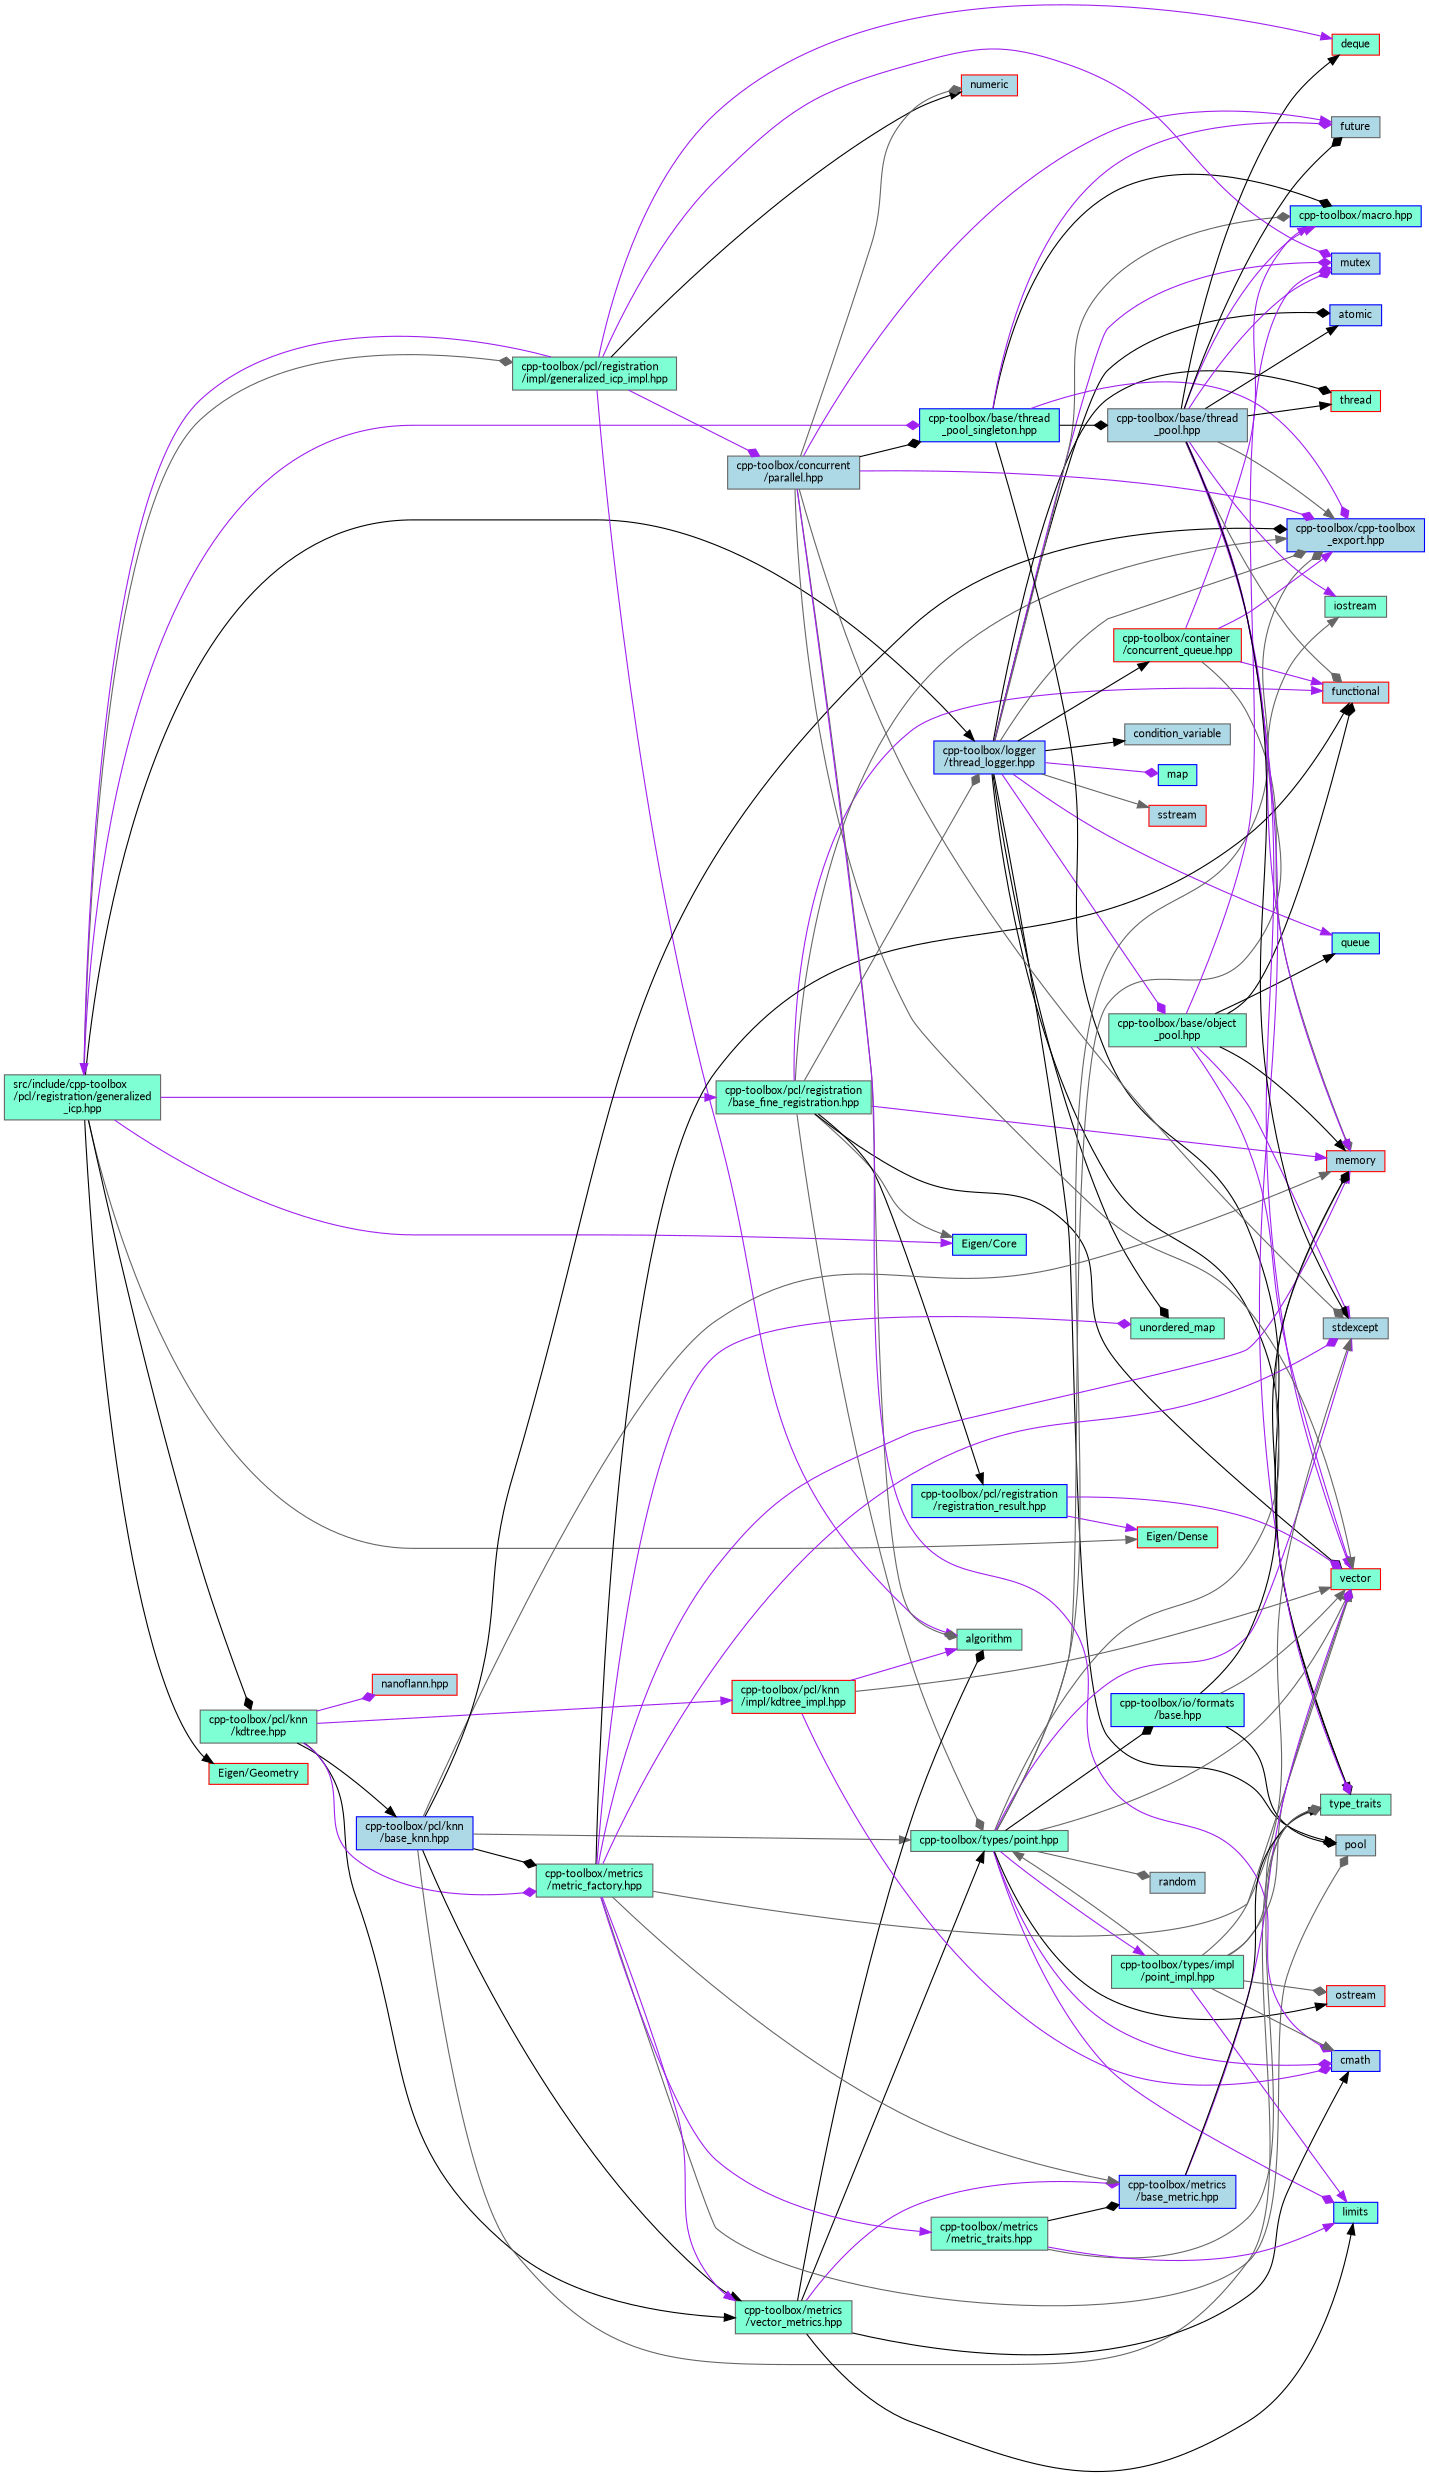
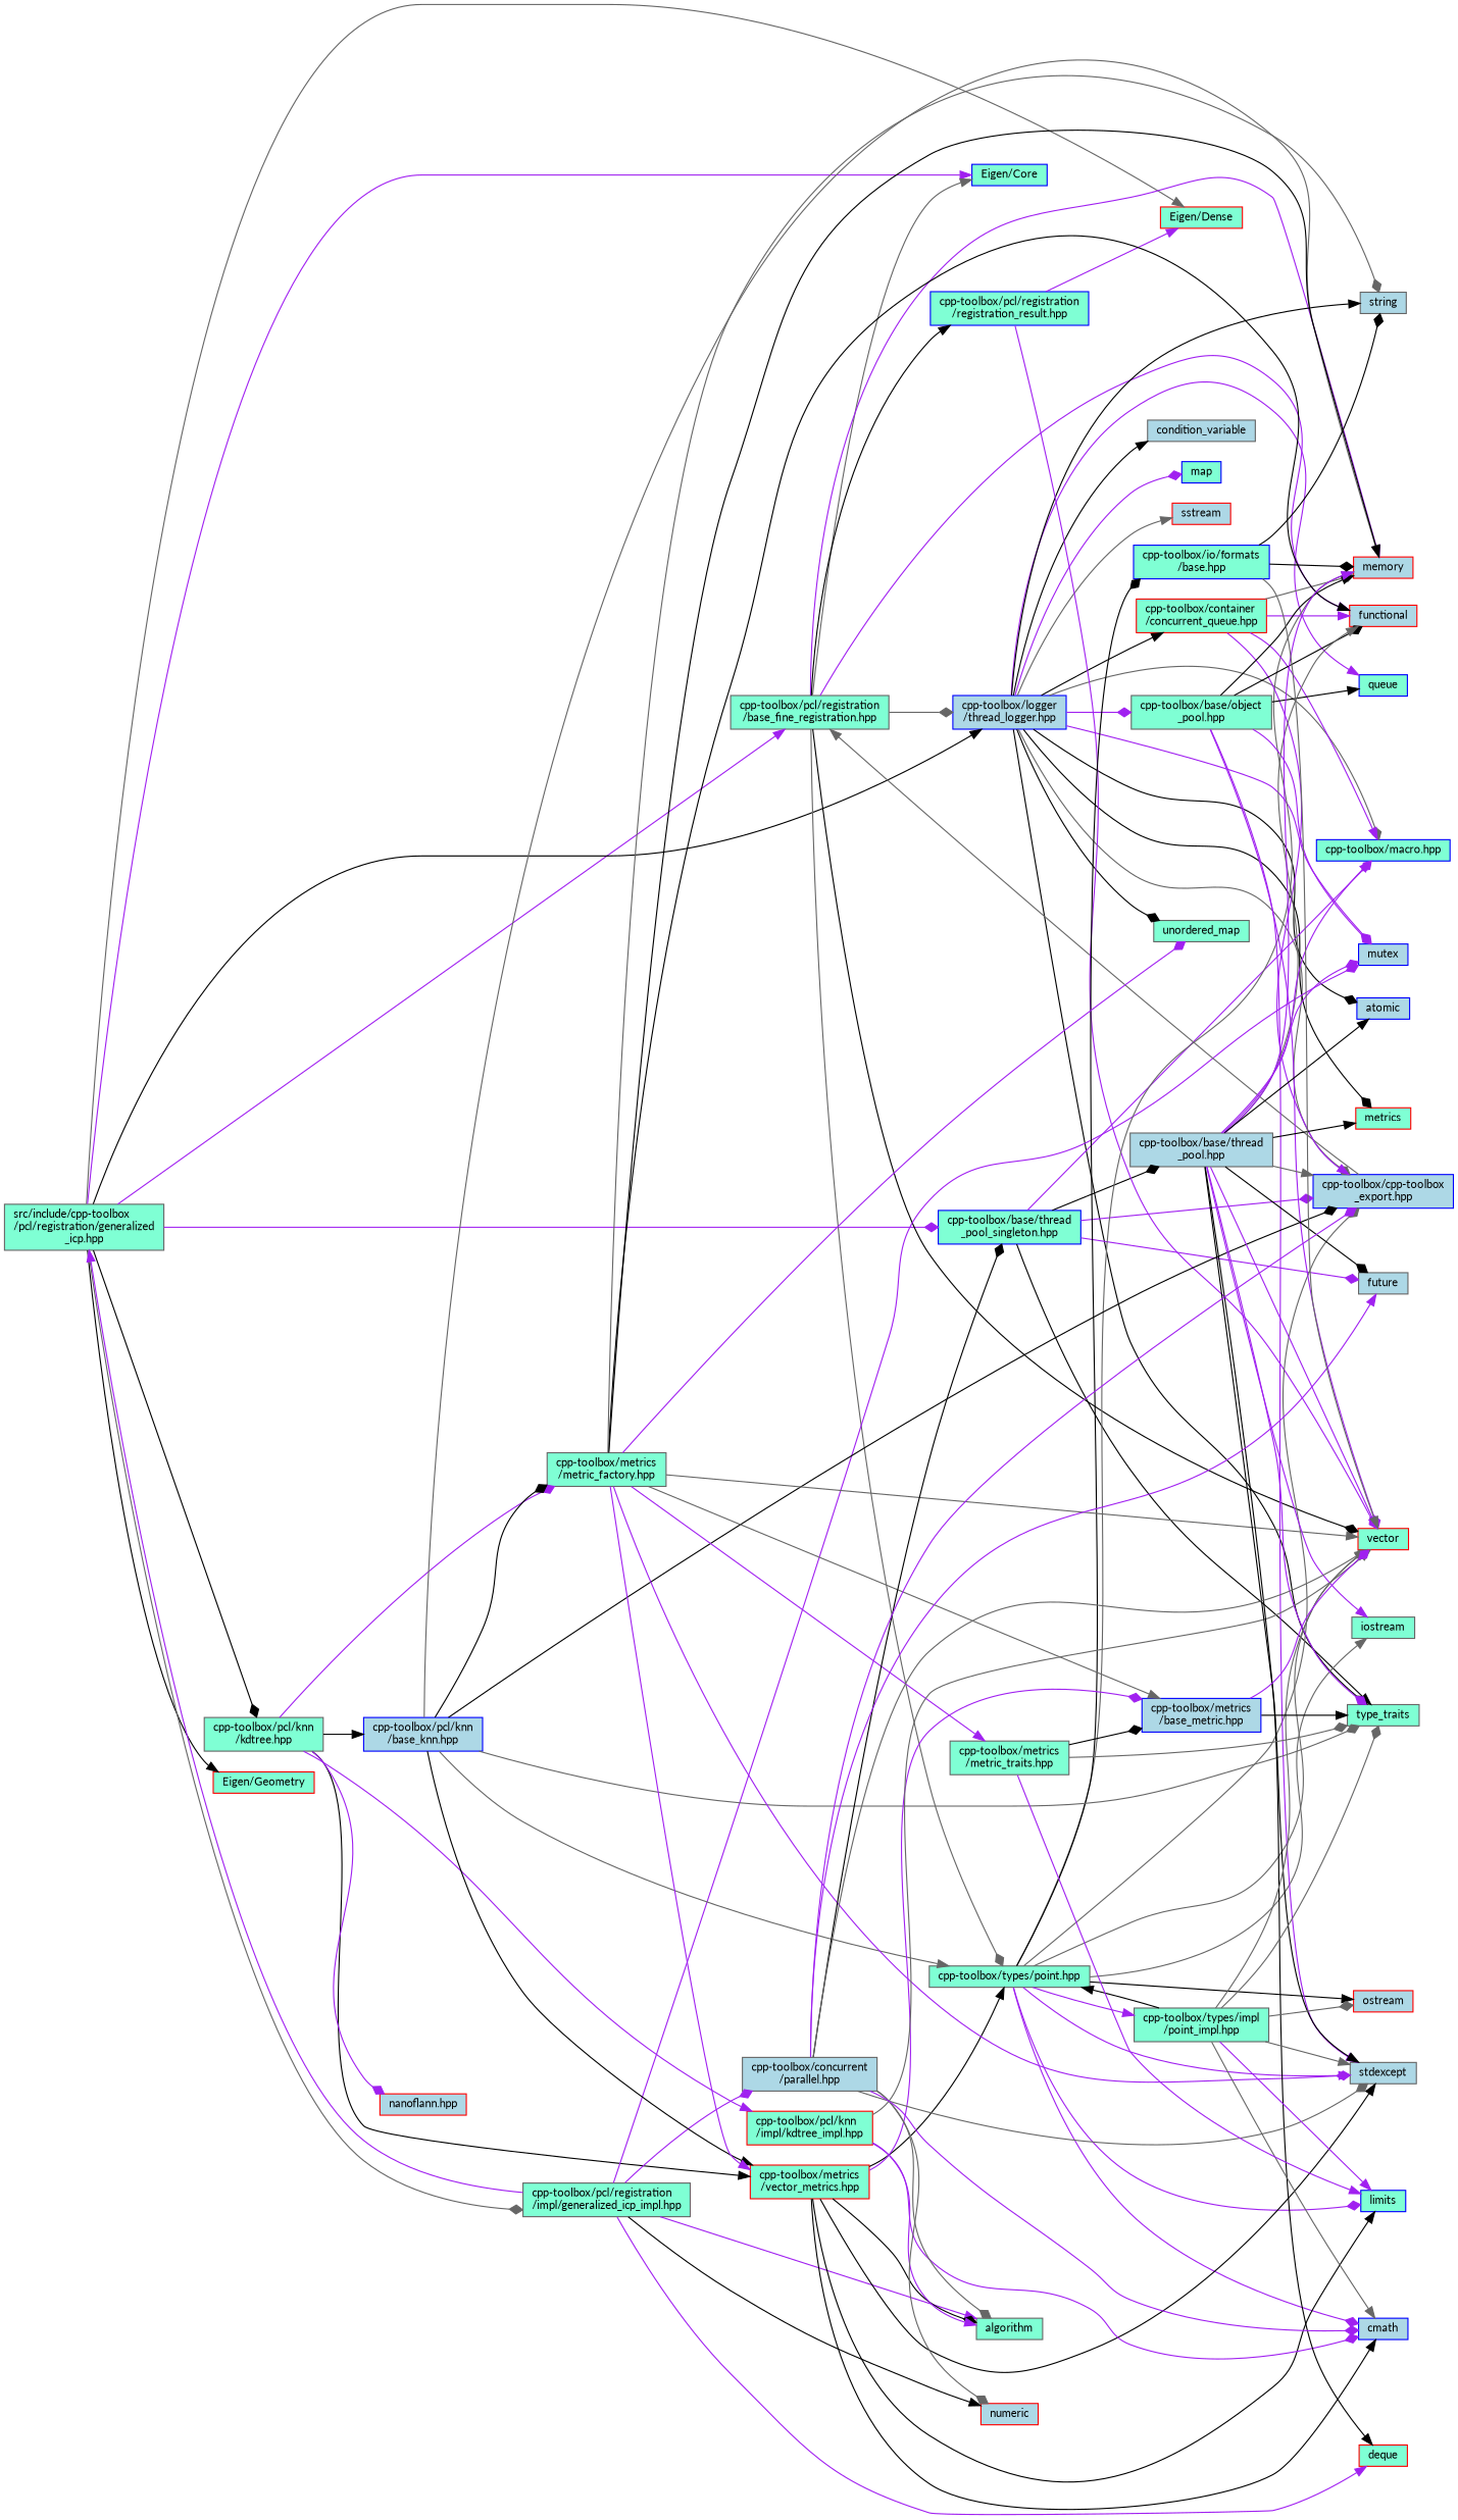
  digraph {
    fontname=Lato
    rankdir=LR
    node [color=gray40 fillcolor=aquamarine fontname=Lato fontsize=10 shape=box style=filled]
    edge [arrowhead=normal color=purple fontname=Lato fontsize=10 labelfontname=Helvetica labelfontsize=10 style=solid]
    n1 [fontcolor=black height=0.2 label="src/include/cpp-toolbox\l/pcl/registration/generalized\l_icp.hpp" width=0.4]
    n2 [height=0.2 label="cpp-toolbox/pcl/registration\l/base_fine_registration.hpp" width=0.4]
    n3 [color=blue fillcolor=lightblue height=0.2 label="cpp-toolbox/logger\l/thread_logger.hpp" width=0.4]
    n4 [color=red height=0.2 label="Eigen/Dense" width=0.4]
    n5 [color=blue height=0.2 label="Eigen/Core" width=0.4]
    n6 [height=0.2 label="cpp-toolbox/pcl/knn\l/kdtree.hpp" width=0.4]
    n7 [color=blue height=0.2 label="cpp-toolbox/base/thread\l_pool_singleton.hpp" width=0.4]
    n8 [color=red height=0.2 label="Eigen/Geometry" width=0.4]
    n9 [height=0.2 label="cpp-toolbox/pcl/registration\l/impl/generalized_icp_impl.hpp" width=0.4]
    n10 [color=red fillcolor=lightblue height=0.2 label=functional width=0.4]
    n11 [color=red fillcolor=lightblue height=0.2 label=memory width=0.4]
    n12 [color=red height=0.2 label=vector width=0.4]
    n13 [color=blue fillcolor=lightblue height=0.2 label="cpp-toolbox/cpp-toolbox\l_export.hpp" width=0.4]
    n14 [color=blue height=0.2 label="cpp-toolbox/pcl/registration\l/registration_result.hpp" width=0.4]
    n15 [height=0.2 label="cpp-toolbox/types/point.hpp" width=0.4]
    n16 [color=blue fillcolor=lightblue height=0.2 label=atomic width=0.4]
    n17 [fillcolor=lightblue height=0.2 label=condition_variable width=0.4]
    n18 [color=blue height=0.2 label=map width=0.4]
    n19 [color=blue fillcolor=lightblue height=0.2 label=mutex width=0.4]
    n20 [color=blue height=0.2 label=queue width=0.4]
    n21 [color=red fillcolor=lightblue height=0.2 label=sstream width=0.4]
-   n22 [fillcolor=lightblue height=0.2 label=pool width=0.4]
-   n23 [color=red height=0.2 label=thread width=0.4]
+   n22 [fillcolor=lightblue height=0.2 label=string width=0.4]
+   n23 [color=red height=0.2 label=metrics width=0.4]
    n24 [height=0.2 label=type_traits width=0.4]
    n25 [height=0.2 label=unordered_map width=0.4]
    n26 [color=blue height=0.2 label="cpp-toolbox/macro.hpp" width=0.4]
    n27 [color=red height=0.2 label="cpp-toolbox/container\l/concurrent_queue.hpp" width=0.4]
    n28 [height=0.2 label="cpp-toolbox/base/object\l_pool.hpp" width=0.4]
    n29 [color=blue fillcolor=lightblue height=0.2 label="cpp-toolbox/pcl/knn\l/base_knn.hpp" width=0.4]
-   n30 [height=0.2 label="cpp-toolbox/metrics\l/vector_metrics.hpp" width=0.4]
+   n30 [color=red height=0.2 label="cpp-toolbox/metrics\l/vector_metrics.hpp" width=0.4]
    n31 [height=0.2 label="cpp-toolbox/metrics\l/metric_factory.hpp" width=0.4]
    n32 [color=red fillcolor=lightblue height=0.2 label="nanoflann.hpp" width=0.4]
    n33 [color=red height=0.2 label="cpp-toolbox/pcl/knn\l/impl/kdtree_impl.hpp" width=0.4]
    n34 [fillcolor=lightblue height=0.2 label=future width=0.4]
    n35 [fillcolor=lightblue height=0.2 label="cpp-toolbox/base/thread\l_pool.hpp" width=0.4]
    n36 [height=0.2 label=algorithm width=0.4]
    n37 [color=red height=0.2 label=deque width=0.4]
    n38 [fillcolor=lightblue height=0.2 label="cpp-toolbox/concurrent\l/parallel.hpp" width=0.4]
    n39 [color=red fillcolor=lightblue height=0.2 label=numeric width=0.4]
    n40 [fillcolor=lightblue height=0.2 label=stdexcept width=0.4]
    n41 [color=blue fillcolor=lightblue height=0.2 label=cmath width=0.4]
    n42 [height=0.2 label=iostream width=0.4]
    n43 [color=blue height=0.2 label=limits width=0.4]
    n44 [color=red fillcolor=lightblue height=0.2 label=ostream width=0.4]
-   n45 [fillcolor=lightblue height=0.2 label=random width=0.4]
    n46 [color=blue height=0.2 label="cpp-toolbox/io/formats\l/base.hpp" width=0.4]
    n47 [height=0.2 label="cpp-toolbox/types/impl\l/point_impl.hpp" width=0.4]
    n48 [color=blue fillcolor=lightblue height=0.2 label="cpp-toolbox/metrics\l/base_metric.hpp" width=0.4]
    n49 [height=0.2 label="cpp-toolbox/metrics\l/metric_traits.hpp" width=0.4]
    n1 -> n2
    n1 -> n3 [color=black]
    n1 -> n4 [color=gray40]
    n1 -> n5
    n1 -> n6 [arrowhead=diamond color=black]
    n1 -> n7 [arrowhead=diamond]
    n1 -> n8 [color=black]
    n1 -> n9 [arrowhead=diamond color=gray40]
    n2 -> n3 [arrowhead=diamond color=gray40]
    n2 -> n5 [color=gray40]
    n2 -> n10
    n2 -> n11
    n2 -> n12 [arrowhead=diamond color=black]
-   n2 -> n13 [color=gray40]
+   n13 -> n2 [color=gray40]
    n2 -> n14 [color=black]
    n2 -> n15 [arrowhead=diamond color=gray40]
    n3 -> n13 [arrowhead=diamond color=gray40]
    n3 -> n16 [arrowhead=diamond color=black]
    n3 -> n17 [color=black]
    n3 -> n18 [arrowhead=diamond]
    n3 -> n19 [arrowhead=diamond]
    n3 -> n20
    n3 -> n21 [color=gray40]
    n3 -> n22 [color=black]
    n3 -> n23 [arrowhead=diamond color=black]
    n3 -> n24 [arrowhead=diamond color=black]
    n3 -> n25 [arrowhead=diamond color=black]
    n3 -> n26 [arrowhead=diamond color=gray40]
    n3 -> n27 [color=black]
    n3 -> n28 [arrowhead=diamond]
    n6 -> n29 [color=black]
    n6 -> n30 [color=black]
    n6 -> n31 [arrowhead=diamond]
    n6 -> n32 [arrowhead=diamond]
    n6 -> n33
    n7 -> n13 [arrowhead=diamond]
    n7 -> n24 [color=black]
-   n7 -> n26 [arrowhead=diamond color=black]
+   n7 -> n26 [arrowhead=diamond]
    n7 -> n34 [arrowhead=diamond]
    n7 -> n35 [arrowhead=diamond color=black]
    n9 -> n1
    n9 -> n19 [arrowhead=diamond]
    n9 -> n36
    n9 -> n37
    n9 -> n38 [arrowhead=diamond]
    n9 -> n39 [color=black]
    n14 -> n4
    n14 -> n12 [arrowhead=diamond]
    n15 -> n11 [color=gray40]
    n15 -> n12 [color=gray40]
    n15 -> n13 [arrowhead=diamond color=gray40]
    n15 -> n40
    n15 -> n41 [arrowhead=diamond]
    n15 -> n42 [color=gray40]
    n15 -> n43 [arrowhead=diamond]
    n15 -> n44 [color=black]
-   n15 -> n45 [arrowhead=diamond color=gray40]
    n15 -> n46 [arrowhead=diamond color=black]
    n15 -> n47
    n27 -> n10
    n27 -> n11 [arrowhead=diamond color=gray40]
    n27 -> n13
    n27 -> n26
    n28 -> n10 [arrowhead=diamond color=black]
    n28 -> n11 [color=black]
    n28 -> n12 [arrowhead=diamond]
    n28 -> n19 [arrowhead=diamond]
    n28 -> n20 [color=black]
    n28 -> n40
    n29 -> n11 [color=gray40]
    n29 -> n13 [arrowhead=diamond color=black]
    n29 -> n15 [color=gray40]
    n29 -> n24 [arrowhead=diamond color=gray40]
    n29 -> n30 [color=black]
    n29 -> n31 [arrowhead=diamond color=black]
    n30 -> n15 [color=black]
    n30 -> n36 [arrowhead=diamond color=black]
+   n30 -> n40 [color=black]
    n30 -> n41 [color=black]
    n30 -> n43 [color=black]
    n30 -> n48 [arrowhead=diamond]
    n31 -> n10 [color=black]
-   n31 -> n11
+   n31 -> n11 [color=black]
    n31 -> n12 [color=gray40]
    n31 -> n22 [arrowhead=diamond color=gray40]
    n31 -> n25 [arrowhead=diamond]
    n31 -> n30
    n31 -> n40 [arrowhead=diamond]
    n31 -> n48 [color=gray40]
    n31 -> n49
    n33 -> n12 [color=gray40]
    n33 -> n36
    n33 -> n41 [arrowhead=diamond]
-   n35 -> n10 [arrowhead=diamond color=gray40]
+   n35 -> n10 [color=gray40]
    n35 -> n11
    n35 -> n12
    n35 -> n13 [color=gray40]
    n35 -> n16 [color=black]
    n35 -> n19 [arrowhead=diamond]
    n35 -> n23 [color=black]
    n35 -> n24 [arrowhead=diamond]
    n35 -> n26
    n35 -> n34 [arrowhead=diamond color=black]
    n35 -> n37 [color=black]
    n35 -> n40 [color=black]
    n35 -> n42
    n38 -> n7 [arrowhead=diamond color=black]
    n38 -> n12 [color=gray40]
    n38 -> n13 [arrowhead=diamond]
    n38 -> n34
    n38 -> n36 [arrowhead=diamond color=gray40]
    n38 -> n39 [arrowhead=diamond color=gray40]
    n38 -> n40 [arrowhead=diamond color=gray40]
    n38 -> n41 [arrowhead=diamond]
    n46 -> n11 [arrowhead=diamond color=black]
    n46 -> n12 [color=gray40]
    n46 -> n22 [arrowhead=diamond color=black]
    n47 -> n12 [arrowhead=diamond color=gray40]
-   n47 -> n15 [color=gray40]
+   n47 -> n15 [color=black]
    n47 -> n24 [arrowhead=diamond color=gray40]
    n47 -> n40 [color=gray40]
    n47 -> n41 [color=gray40]
    n47 -> n43
    n47 -> n44 [arrowhead=diamond color=gray40]
    n48 -> n12 [arrowhead=diamond]
    n48 -> n24 [color=black]
    n49 -> n24 [arrowhead=diamond color=gray40]
    n49 -> n43
    n49 -> n48 [arrowhead=diamond color=black]
  }
